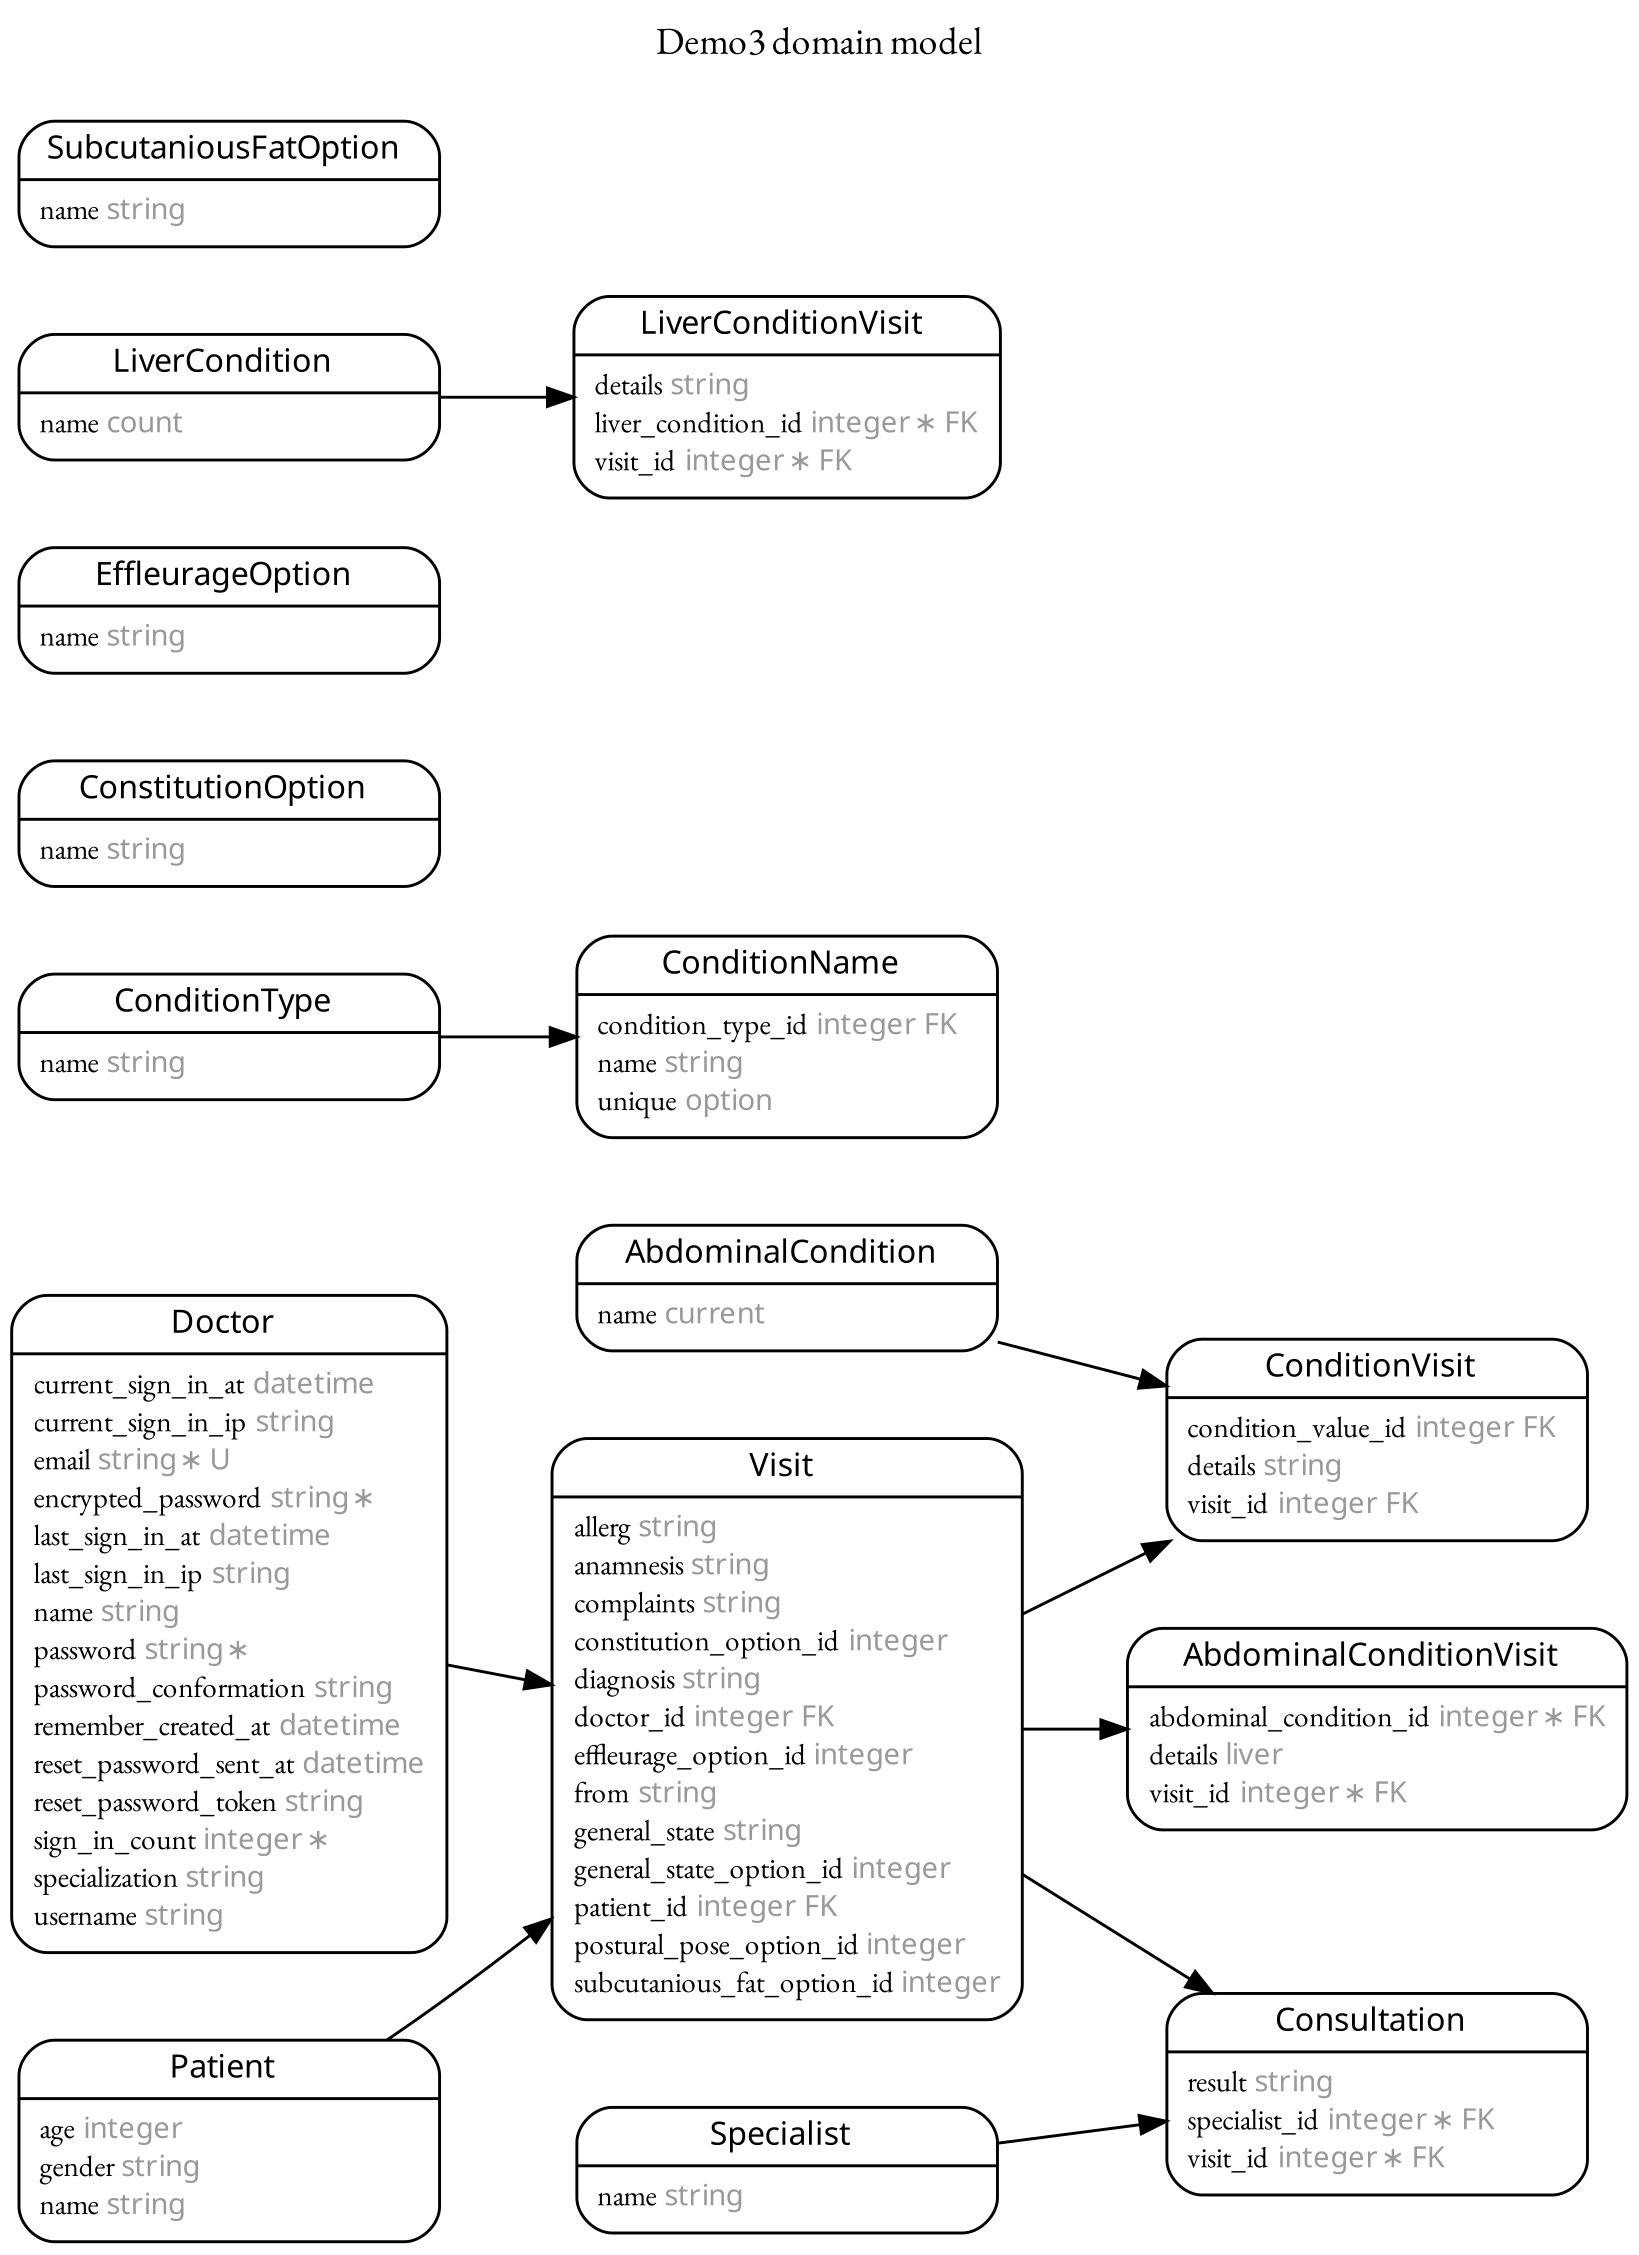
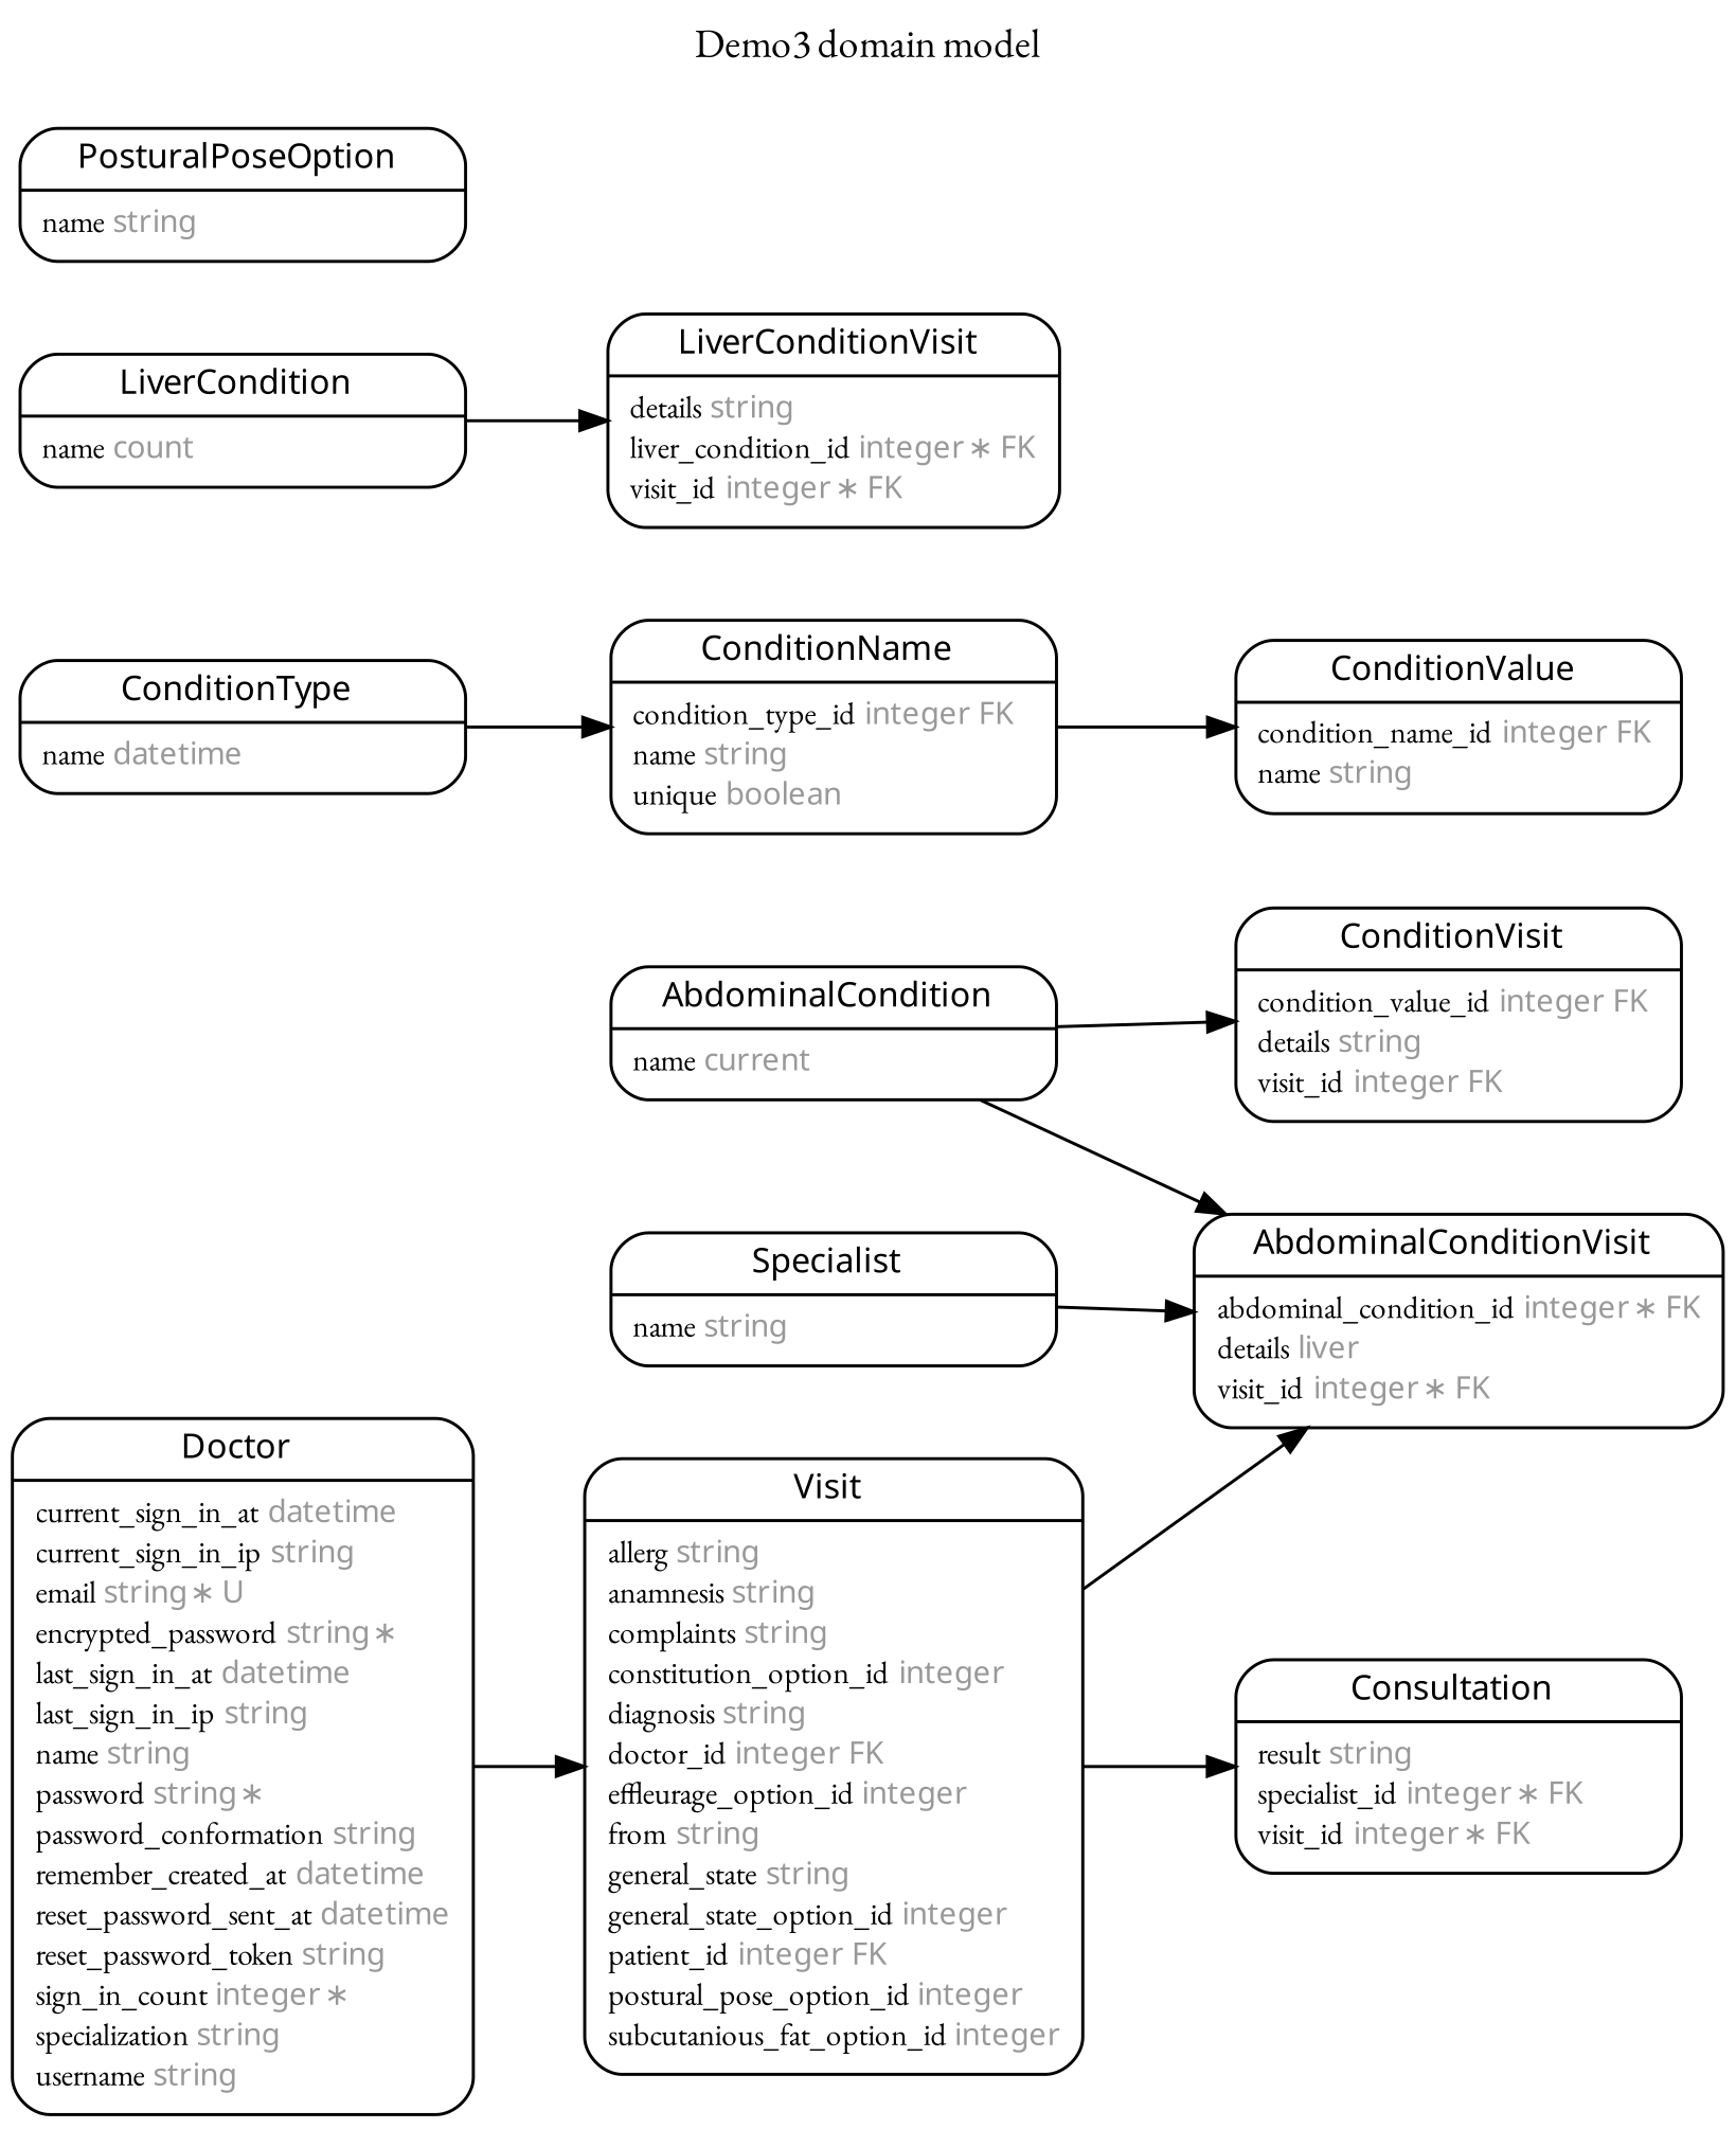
  digraph {
    concentrate=true
    fontname="EB Garamond"
    fontsize=13
    label="Demo3 domain model\n\n"
    labelloc=t
    nodesep=0.4
    rankdir=LR
    ranksep=0.5
    node [fontname="EB Garamond" fontsize=10 margin="0.07,0.05" penwidth=1.0 shape=Mrecord]
    edge [arrowhead=normal arrowsize=0.9 arrowtail=none dir=both fontname="EB Garamond" fontsize=7 labelangle=32 labeldistance=1.8 penwidth=1.0 weight=2]
    n1 [label=<<table border="0" align="center" cellspacing="0.5" cellpadding="0" width="134">   <tr><td align="center" valign="bottom" width="130"><font face="Arial BoldMT" point-size="11">AbdominalCondition</font></td></tr> </table> | <table border="0" align="left" cellspacing="2" cellpadding="0" width="134">   <tr><td align="left" width="130" port="name">name <font face="Arial ItalicMT" color="grey60">current</font></td></tr> </table> >]
    n2 [label=<<table border="0" align="center" cellspacing="0.5" cellpadding="0" width="134">   <tr><td align="center" valign="bottom" width="130"><font face="Arial BoldMT" point-size="11">AbdominalConditionVisit</font></td></tr> </table> | <table border="0" align="left" cellspacing="2" cellpadding="0" width="134">   <tr><td align="left" width="130" port="abdominal_condition_id">abdominal_condition_id <font face="Arial ItalicMT" color="grey60">integer ∗ FK</font></td></tr>   <tr><td align="left" width="130" port="details">details <font face="Arial ItalicMT" color="grey60">liver</font></td></tr>   <tr><td align="left" width="130" port="visit_id">visit_id <font face="Arial ItalicMT" color="grey60">integer ∗ FK</font></td></tr> </table> >]
    n3 [label=<<table border="0" align="center" cellspacing="0.5" cellpadding="0" width="134">   <tr><td align="center" valign="bottom" width="130"><font face="Arial BoldMT" point-size="11">ConditionVisit</font></td></tr> </table> | <table border="0" align="left" cellspacing="2" cellpadding="0" width="134">   <tr><td align="left" width="130" port="condition_value_id">condition_value_id <font face="Arial ItalicMT" color="grey60">integer FK</font></td></tr>   <tr><td align="left" width="130" port="details">details <font face="Arial ItalicMT" color="grey60">string</font></td></tr>   <tr><td align="left" width="130" port="visit_id">visit_id <font face="Arial ItalicMT" color="grey60">integer FK</font></td></tr> </table> >]
-   n4 [label=<<table border="0" align="center" cellspacing="0.5" cellpadding="0" width="134">   <tr><td align="center" valign="bottom" width="130"><font face="Arial BoldMT" point-size="11">ConditionName</font></td></tr> </table> | <table border="0" align="left" cellspacing="2" cellpadding="0" width="134">   <tr><td align="left" width="130" port="condition_type_id">condition_type_id <font face="Arial ItalicMT" color="grey60">integer FK</font></td></tr>   <tr><td align="left" width="130" port="name">name <font face="Arial ItalicMT" color="grey60">string</font></td></tr>   <tr><td align="left" width="130" port="unique">unique <font face="Arial ItalicMT" color="grey60">option</font></td></tr> </table> >]
-   n6 [label=<<table border="0" align="center" cellspacing="0.5" cellpadding="0" width="134">   <tr><td align="center" valign="bottom" width="130"><font face="Arial BoldMT" point-size="11">ConditionType</font></td></tr> </table> | <table border="0" align="left" cellspacing="2" cellpadding="0" width="134">   <tr><td align="left" width="130" port="name">name <font face="Arial ItalicMT" color="grey60">string</font></td></tr> </table> >]
-   n7 [label=<<table border="0" align="center" cellspacing="0.5" cellpadding="0" width="134">   <tr><td align="center" valign="bottom" width="130"><font face="Arial BoldMT" point-size="11">ConstitutionOption</font></td></tr> </table> | <table border="0" align="left" cellspacing="2" cellpadding="0" width="134">   <tr><td align="left" width="130" port="name">name <font face="Arial ItalicMT" color="grey60">string</font></td></tr> </table> >]
+   n4 [label=<<table border="0" align="center" cellspacing="0.5" cellpadding="0" width="134">   <tr><td align="center" valign="bottom" width="130"><font face="Arial BoldMT" point-size="11">ConditionName</font></td></tr> </table> | <table border="0" align="left" cellspacing="2" cellpadding="0" width="134">   <tr><td align="left" width="130" port="condition_type_id">condition_type_id <font face="Arial ItalicMT" color="grey60">integer FK</font></td></tr>   <tr><td align="left" width="130" port="name">name <font face="Arial ItalicMT" color="grey60">string</font></td></tr>   <tr><td align="left" width="130" port="unique">unique <font face="Arial ItalicMT" color="grey60">boolean</font></td></tr> </table> >]
+   n5 [label=<<table border="0" align="center" cellspacing="0.5" cellpadding="0" width="134">   <tr><td align="center" valign="bottom" width="130"><font face="Arial BoldMT" point-size="11">ConditionValue</font></td></tr> </table> | <table border="0" align="left" cellspacing="2" cellpadding="0" width="134">   <tr><td align="left" width="130" port="condition_name_id">condition_name_id <font face="Arial ItalicMT" color="grey60">integer FK</font></td></tr>   <tr><td align="left" width="130" port="name">name <font face="Arial ItalicMT" color="grey60">string</font></td></tr> </table> >]
+   n6 [label=<<table border="0" align="center" cellspacing="0.5" cellpadding="0" width="134">   <tr><td align="center" valign="bottom" width="130"><font face="Arial BoldMT" point-size="11">ConditionType</font></td></tr> </table> | <table border="0" align="left" cellspacing="2" cellpadding="0" width="134">   <tr><td align="left" width="130" port="name">name <font face="Arial ItalicMT" color="grey60">datetime</font></td></tr> </table> >]
    n8 [label=<<table border="0" align="center" cellspacing="0.5" cellpadding="0" width="134">   <tr><td align="center" valign="bottom" width="130"><font face="Arial BoldMT" point-size="11">Consultation</font></td></tr> </table> | <table border="0" align="left" cellspacing="2" cellpadding="0" width="134">   <tr><td align="left" width="130" port="result">result <font face="Arial ItalicMT" color="grey60">string</font></td></tr>   <tr><td align="left" width="130" port="specialist_id">specialist_id <font face="Arial ItalicMT" color="grey60">integer ∗ FK</font></td></tr>   <tr><td align="left" width="130" port="visit_id">visit_id <font face="Arial ItalicMT" color="grey60">integer ∗ FK</font></td></tr> </table> >]
    n9 [label=<<table border="0" align="center" cellspacing="0.5" cellpadding="0" width="134">   <tr><td align="center" valign="bottom" width="130"><font face="Arial BoldMT" point-size="11">Doctor</font></td></tr> </table> | <table border="0" align="left" cellspacing="2" cellpadding="0" width="134">   <tr><td align="left" width="130" port="current_sign_in_at">current_sign_in_at <font face="Arial ItalicMT" color="grey60">datetime</font></td></tr>   <tr><td align="left" width="130" port="current_sign_in_ip">current_sign_in_ip <font face="Arial ItalicMT" color="grey60">string</font></td></tr>   <tr><td align="left" width="130" port="email">email <font face="Arial ItalicMT" color="grey60">string ∗ U</font></td></tr>   <tr><td align="left" width="130" port="encrypted_password">encrypted_password <font face="Arial ItalicMT" color="grey60">string ∗</font></td></tr>   <tr><td align="left" width="130" port="last_sign_in_at">last_sign_in_at <font face="Arial ItalicMT" color="grey60">datetime</font></td></tr>   <tr><td align="left" width="130" port="last_sign_in_ip">last_sign_in_ip <font face="Arial ItalicMT" color="grey60">string</font></td></tr>   <tr><td align="left" width="130" port="name">name <font face="Arial ItalicMT" color="grey60">string</font></td></tr>   <tr><td align="left" width="130" port="password">password <font face="Arial ItalicMT" color="grey60">string ∗</font></td></tr>   <tr><td align="left" width="130" port="password_conformation">password_conformation <font face="Arial ItalicMT" color="grey60">string</font></td></tr>   <tr><td align="left" width="130" port="remember_created_at">remember_created_at <font face="Arial ItalicMT" color="grey60">datetime</font></td></tr>   <tr><td align="left" width="130" port="reset_password_sent_at">reset_password_sent_at <font face="Arial ItalicMT" color="grey60">datetime</font></td></tr>   <tr><td align="left" width="130" port="reset_password_token">reset_password_token <font face="Arial ItalicMT" color="grey60">string</font></td></tr>   <tr><td align="left" width="130" port="sign_in_count">sign_in_count <font face="Arial ItalicMT" color="grey60">integer ∗</font></td></tr>   <tr><td align="left" width="130" port="specialization">specialization <font face="Arial ItalicMT" color="grey60">string</font></td></tr>   <tr><td align="left" width="130" port="username">username <font face="Arial ItalicMT" color="grey60">string</font></td></tr> </table> >]
    n10 [label=<<table border="0" align="center" cellspacing="0.5" cellpadding="0" width="134">   <tr><td align="center" valign="bottom" width="130"><font face="Arial BoldMT" point-size="11">Visit</font></td></tr> </table> | <table border="0" align="left" cellspacing="2" cellpadding="0" width="134">   <tr><td align="left" width="130" port="allerg">allerg <font face="Arial ItalicMT" color="grey60">string</font></td></tr>   <tr><td align="left" width="130" port="anamnesis">anamnesis <font face="Arial ItalicMT" color="grey60">string</font></td></tr>   <tr><td align="left" width="130" port="complaints">complaints <font face="Arial ItalicMT" color="grey60">string</font></td></tr>   <tr><td align="left" width="130" port="constitution_option_id">constitution_option_id <font face="Arial ItalicMT" color="grey60">integer</font></td></tr>   <tr><td align="left" width="130" port="diagnosis">diagnosis <font face="Arial ItalicMT" color="grey60">string</font></td></tr>   <tr><td align="left" width="130" port="doctor_id">doctor_id <font face="Arial ItalicMT" color="grey60">integer FK</font></td></tr>   <tr><td align="left" width="130" port="effleurage_option_id">effleurage_option_id <font face="Arial ItalicMT" color="grey60">integer</font></td></tr>   <tr><td align="left" width="130" port="from">from <font face="Arial ItalicMT" color="grey60">string</font></td></tr>   <tr><td align="left" width="130" port="general_state">general_state <font face="Arial ItalicMT" color="grey60">string</font></td></tr>   <tr><td align="left" width="130" port="general_state_option_id">general_state_option_id <font face="Arial ItalicMT" color="grey60">integer</font></td></tr>   <tr><td align="left" width="130" port="patient_id">patient_id <font face="Arial ItalicMT" color="grey60">integer FK</font></td></tr>   <tr><td align="left" width="130" port="postural_pose_option_id">postural_pose_option_id <font face="Arial ItalicMT" color="grey60">integer</font></td></tr>   <tr><td align="left" width="130" port="subcutanious_fat_option_id">subcutanious_fat_option_id <font face="Arial ItalicMT" color="grey60">integer</font></td></tr> </table> >]
-   n11 [label=<<table border="0" align="center" cellspacing="0.5" cellpadding="0" width="134">   <tr><td align="center" valign="bottom" width="130"><font face="Arial BoldMT" point-size="11">EffleurageOption</font></td></tr> </table> | <table border="0" align="left" cellspacing="2" cellpadding="0" width="134">   <tr><td align="left" width="130" port="name">name <font face="Arial ItalicMT" color="grey60">string</font></td></tr> </table> >]
    n12 [label=<<table border="0" align="center" cellspacing="0.5" cellpadding="0" width="134">   <tr><td align="center" valign="bottom" width="130"><font face="Arial BoldMT" point-size="11">LiverCondition</font></td></tr> </table> | <table border="0" align="left" cellspacing="2" cellpadding="0" width="134">   <tr><td align="left" width="130" port="name">name <font face="Arial ItalicMT" color="grey60">count</font></td></tr> </table> >]
    n13 [label=<<table border="0" align="center" cellspacing="0.5" cellpadding="0" width="134">   <tr><td align="center" valign="bottom" width="130"><font face="Arial BoldMT" point-size="11">LiverConditionVisit</font></td></tr> </table> | <table border="0" align="left" cellspacing="2" cellpadding="0" width="134">   <tr><td align="left" width="130" port="details">details <font face="Arial ItalicMT" color="grey60">string</font></td></tr>   <tr><td align="left" width="130" port="liver_condition_id">liver_condition_id <font face="Arial ItalicMT" color="grey60">integer ∗ FK</font></td></tr>   <tr><td align="left" width="130" port="visit_id">visit_id <font face="Arial ItalicMT" color="grey60">integer ∗ FK</font></td></tr> </table> >]
-   n14 [label=<<table border="0" align="center" cellspacing="0.5" cellpadding="0" width="134">   <tr><td align="center" valign="bottom" width="130"><font face="Arial BoldMT" point-size="11">Patient</font></td></tr> </table> | <table border="0" align="left" cellspacing="2" cellpadding="0" width="134">   <tr><td align="left" width="130" port="age">age <font face="Arial ItalicMT" color="grey60">integer</font></td></tr>   <tr><td align="left" width="130" port="gender">gender <font face="Arial ItalicMT" color="grey60">string</font></td></tr>   <tr><td align="left" width="130" port="name">name <font face="Arial ItalicMT" color="grey60">string</font></td></tr> </table> >]
+   n15 [label=<<table border="0" align="center" cellspacing="0.5" cellpadding="0" width="134">   <tr><td align="center" valign="bottom" width="130"><font face="Arial BoldMT" point-size="11">PosturalPoseOption</font></td></tr> </table> | <table border="0" align="left" cellspacing="2" cellpadding="0" width="134">   <tr><td align="left" width="130" port="name">name <font face="Arial ItalicMT" color="grey60">string</font></td></tr> </table> >]
    n16 [label=<<table border="0" align="center" cellspacing="0.5" cellpadding="0" width="134">   <tr><td align="center" valign="bottom" width="130"><font face="Arial BoldMT" point-size="11">Specialist</font></td></tr> </table> | <table border="0" align="left" cellspacing="2" cellpadding="0" width="134">   <tr><td align="left" width="130" port="name">name <font face="Arial ItalicMT" color="grey60">string</font></td></tr> </table> >]
-   n17 [label=<<table border="0" align="center" cellspacing="0.5" cellpadding="0" width="134">   <tr><td align="center" valign="bottom" width="130"><font face="Arial BoldMT" point-size="11">SubcutaniousFatOption</font></td></tr> </table> | <table border="0" align="left" cellspacing="2" cellpadding="0" width="134">   <tr><td align="left" width="130" port="name">name <font face="Arial ItalicMT" color="grey60">string</font></td></tr> </table> >]
+   n1 -> n2 [weight=1]
    n1 -> n3 [weight=1]
+   n4 -> n5
    n6 -> n4
    n9 -> n10
    n10 -> n2
-   n10 -> n3
    n10 -> n8
    n12 -> n13 [weight=1]
-   n14 -> n10
-   n16 -> n8
+   n16 -> n2
  }
